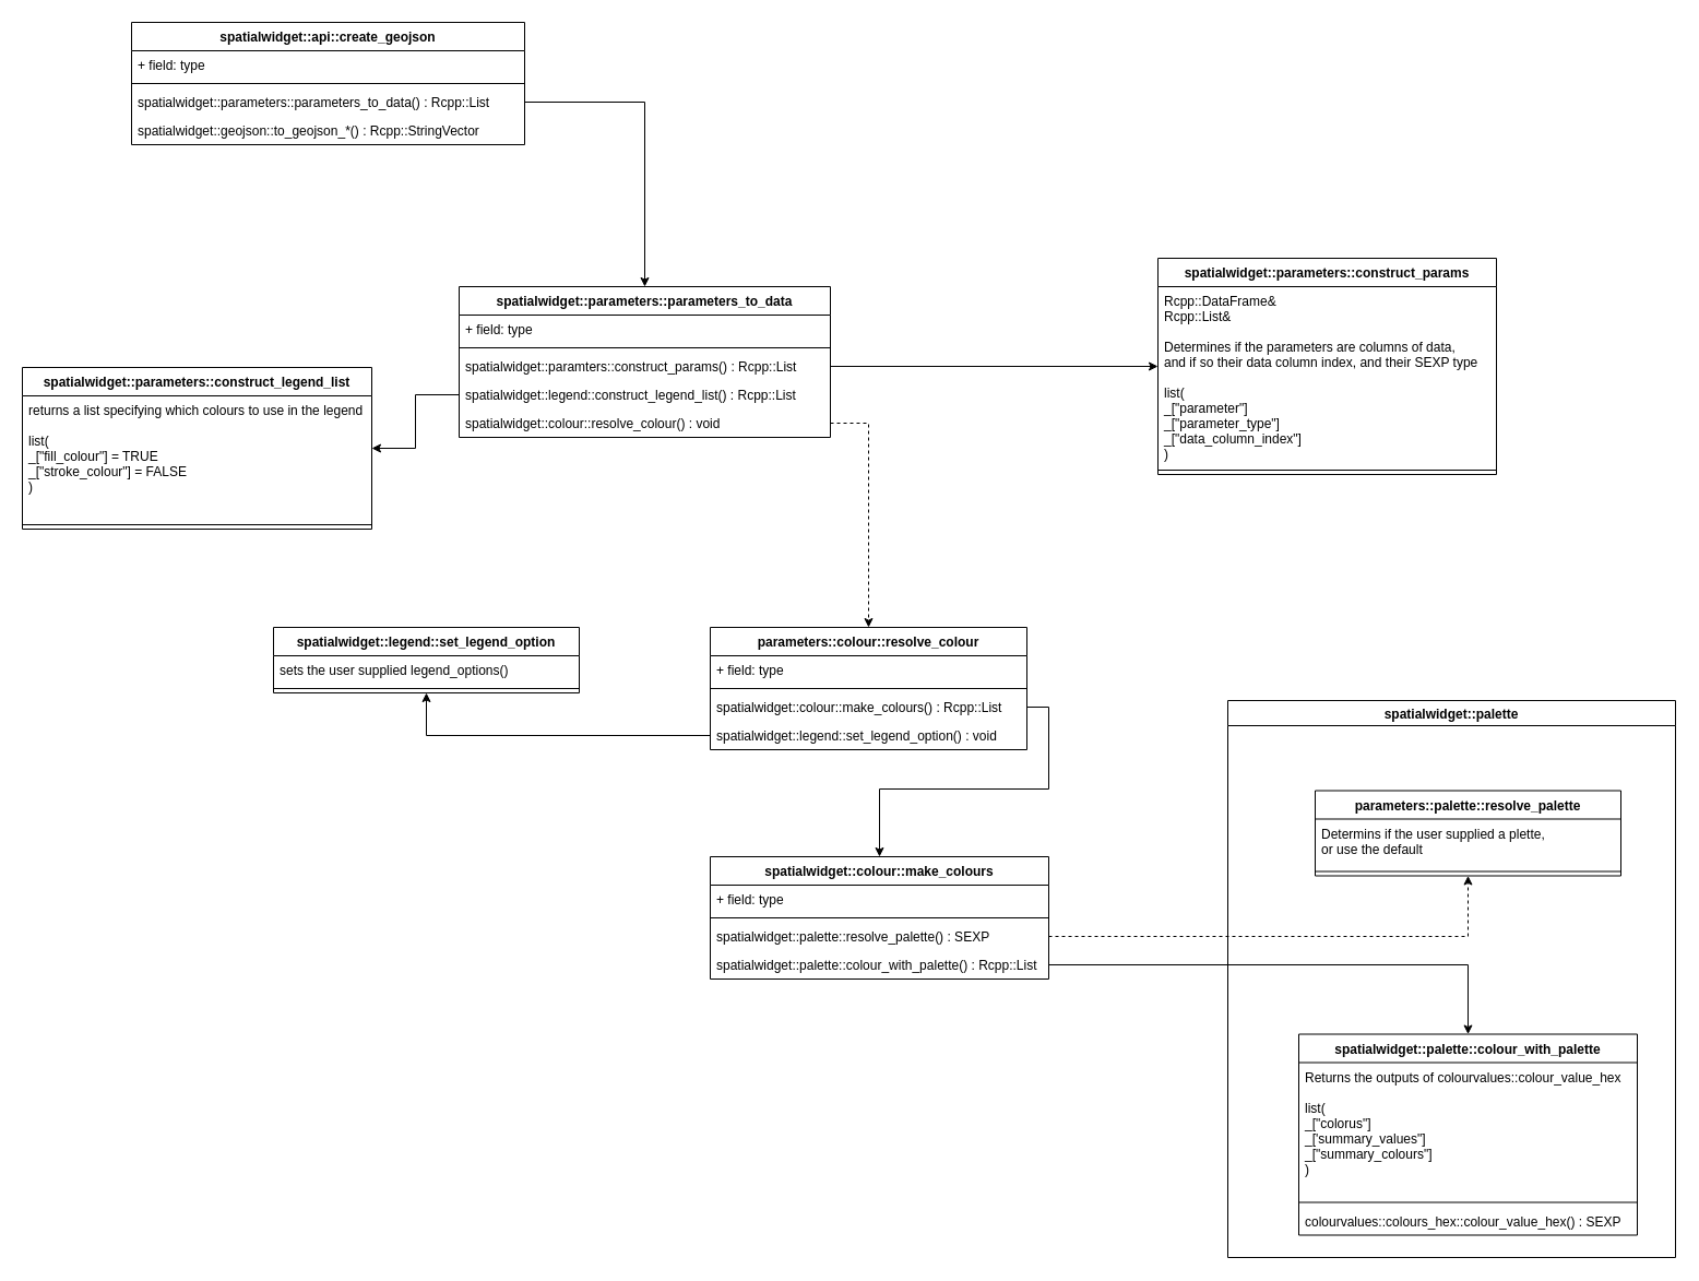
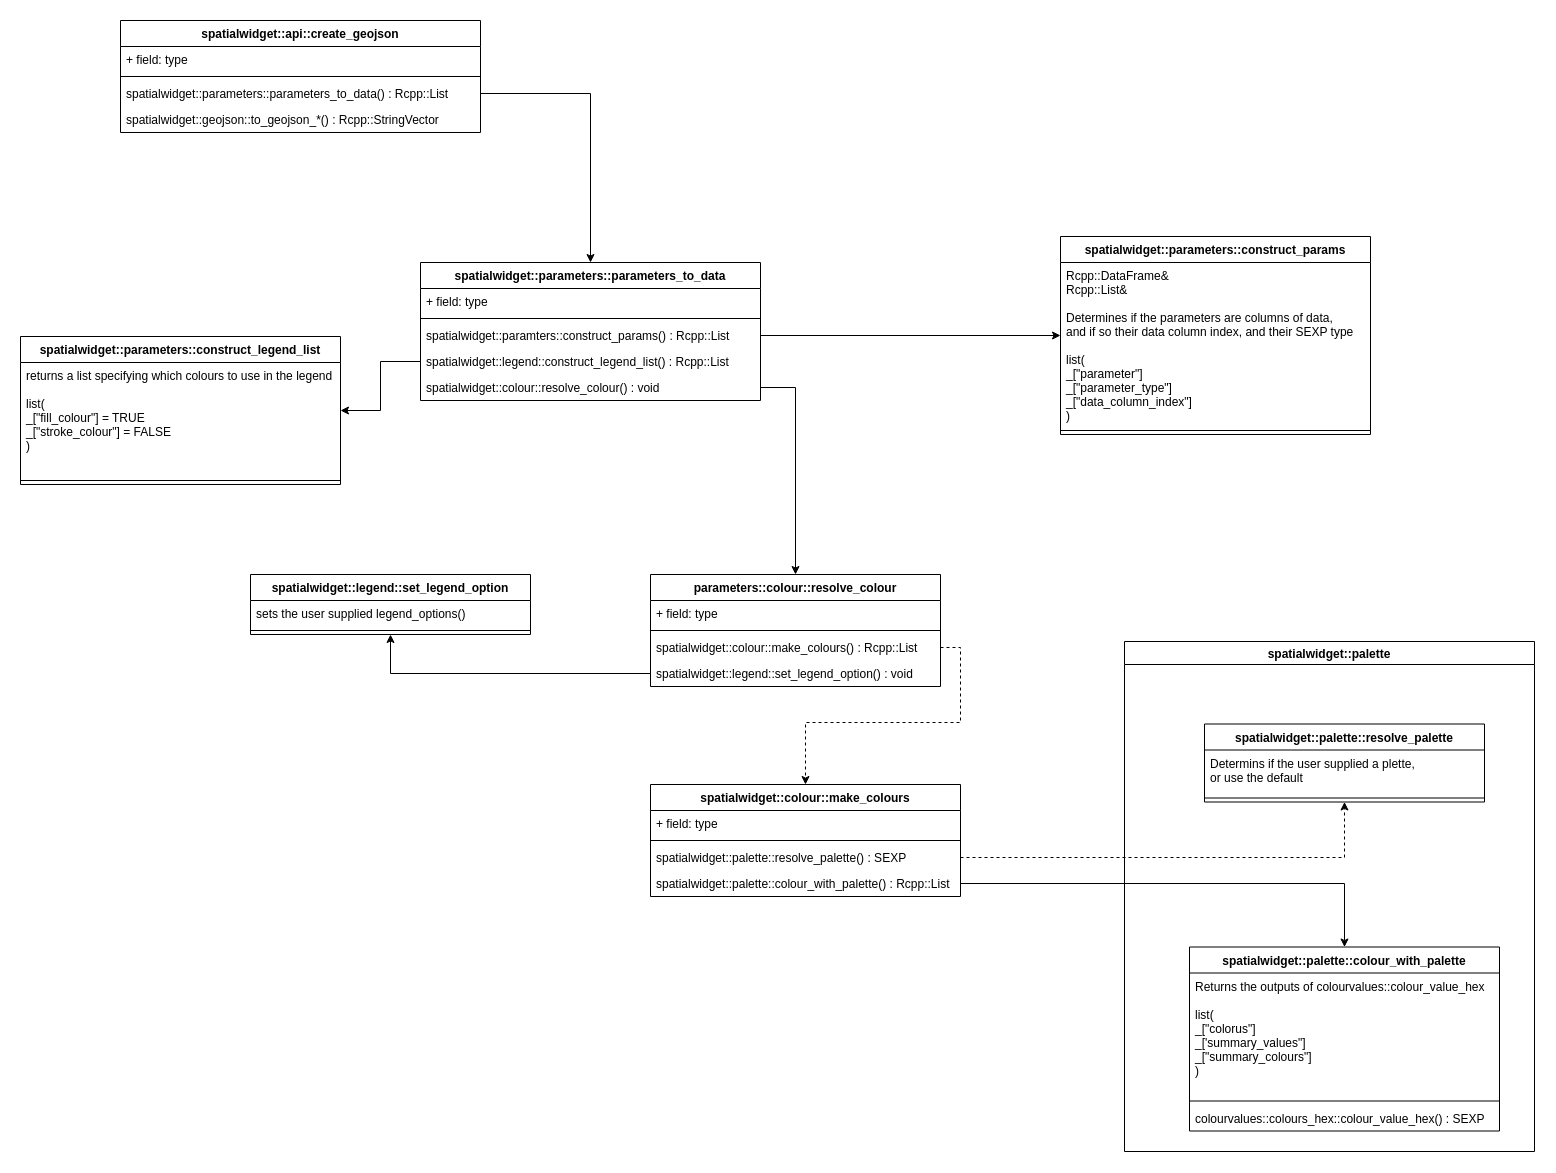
  <mxCell id="0" />
  <mxCell id="1" parent="0" />
  <mxCell id="2" value="spatialwidget::api::create_geojson" style="swimlane;fontStyle=1;align=center;verticalAlign=top;childLayout=stackLayout;horizontal=1;startSize=26;horizontalStack=0;resizeParent=1;resizeParentMax=0;resizeLast=0;collapsible=1;marginBottom=0;" parent="1" vertex="1"><mxGeometry x="120" y="20" width="360" height="112" as="geometry" /></mxCell>
  <mxCell id="3" value="+ field: type" style="text;strokeColor=none;fillColor=none;align=left;verticalAlign=top;spacingLeft=4;spacingRight=4;overflow=hidden;rotatable=0;points=[[0,0.5],[1,0.5]];portConstraint=eastwest;" parent="2" vertex="1"><mxGeometry y="26" width="360" height="26" as="geometry" /></mxCell>
  <mxCell id="4" value="" style="line;strokeWidth=1;fillColor=none;align=left;verticalAlign=middle;spacingTop=-1;spacingLeft=3;spacingRight=3;rotatable=0;labelPosition=right;points=[];portConstraint=eastwest;" parent="2" vertex="1"><mxGeometry y="52" width="360" height="8" as="geometry" /></mxCell>
  <mxCell id="5" value="spatialwidget::parameters::parameters_to_data() : Rcpp::List&#10;" style="text;strokeColor=none;fillColor=none;align=left;verticalAlign=top;spacingLeft=4;spacingRight=4;overflow=hidden;rotatable=0;points=[[0,0.5],[1,0.5]];portConstraint=eastwest;" parent="2" vertex="1"><mxGeometry y="60" width="360" height="26" as="geometry" /></mxCell>
  <mxCell id="6" value="spatialwidget::geojson::to_geojson_*() : Rcpp::StringVector&#10;" style="text;strokeColor=none;fillColor=none;align=left;verticalAlign=top;spacingLeft=4;spacingRight=4;overflow=hidden;rotatable=0;points=[[0,0.5],[1,0.5]];portConstraint=eastwest;" parent="2" vertex="1"><mxGeometry y="86" width="360" height="26" as="geometry" /></mxCell>
  <mxCell id="7" value="spatialwidget::parameters::parameters_to_data" style="swimlane;fontStyle=1;align=center;verticalAlign=top;childLayout=stackLayout;horizontal=1;startSize=26;horizontalStack=0;resizeParent=1;resizeParentMax=0;resizeLast=0;collapsible=1;marginBottom=0;" parent="1" vertex="1"><mxGeometry x="420" y="262" width="340" height="138" as="geometry" /></mxCell>
  <mxCell id="8" value="+ field: type" style="text;strokeColor=none;fillColor=none;align=left;verticalAlign=top;spacingLeft=4;spacingRight=4;overflow=hidden;rotatable=0;points=[[0,0.5],[1,0.5]];portConstraint=eastwest;" parent="7" vertex="1"><mxGeometry y="26" width="340" height="26" as="geometry" /></mxCell>
  <mxCell id="9" value="" style="line;strokeWidth=1;fillColor=none;align=left;verticalAlign=middle;spacingTop=-1;spacingLeft=3;spacingRight=3;rotatable=0;labelPosition=right;points=[];portConstraint=eastwest;" parent="7" vertex="1"><mxGeometry y="52" width="340" height="8" as="geometry" /></mxCell>
  <mxCell id="10" value="spatialwidget::paramters::construct_params() : Rcpp::List&#10;" style="text;strokeColor=none;fillColor=none;align=left;verticalAlign=top;spacingLeft=4;spacingRight=4;overflow=hidden;rotatable=0;points=[[0,0.5],[1,0.5]];portConstraint=eastwest;" parent="7" vertex="1"><mxGeometry y="60" width="340" height="26" as="geometry" /></mxCell>
  <mxCell id="11" value="spatialwidget::legend::construct_legend_list() : Rcpp::List&#10;" style="text;strokeColor=none;fillColor=none;align=left;verticalAlign=top;spacingLeft=4;spacingRight=4;overflow=hidden;rotatable=0;points=[[0,0.5],[1,0.5]];portConstraint=eastwest;" parent="7" vertex="1"><mxGeometry y="86" width="340" height="26" as="geometry" /></mxCell>
  <mxCell id="12" value="spatialwidget::colour::resolve_colour() : void&#10;" style="text;strokeColor=none;fillColor=none;align=left;verticalAlign=top;spacingLeft=4;spacingRight=4;overflow=hidden;rotatable=0;points=[[0,0.5],[1,0.5]];portConstraint=eastwest;" parent="7" vertex="1"><mxGeometry y="112" width="340" height="26" as="geometry" /></mxCell>
  <mxCell id="13" style="edgeStyle=orthogonalEdgeStyle;rounded=0;orthogonalLoop=1;jettySize=auto;html=1;" parent="1" source="5" target="7" edge="1"><mxGeometry relative="1" as="geometry" /></mxCell>
  <mxCell id="14" value="spatialwidget::parameters::construct_legend_list" style="swimlane;fontStyle=1;align=center;verticalAlign=top;childLayout=stackLayout;horizontal=1;startSize=26;horizontalStack=0;resizeParent=1;resizeParentMax=0;resizeLast=0;collapsible=1;marginBottom=0;" parent="1" vertex="1"><mxGeometry x="20" y="336" width="320" height="148" as="geometry" /></mxCell>
  <mxCell id="15" value="returns a list specifying which colours to use in the legend&#10;&#10;list(&#10;_[&quot;fill_colour&quot;] = TRUE&#10;_[&quot;stroke_colour&quot;] = FALSE&#10;)&#10;" style="text;strokeColor=none;fillColor=none;align=left;verticalAlign=top;spacingLeft=4;spacingRight=4;overflow=hidden;rotatable=0;points=[[0,0.5],[1,0.5]];portConstraint=eastwest;" parent="14" vertex="1"><mxGeometry y="26" width="320" height="114" as="geometry" /></mxCell>
  <mxCell id="16" value="" style="line;strokeWidth=1;fillColor=none;align=left;verticalAlign=middle;spacingTop=-1;spacingLeft=3;spacingRight=3;rotatable=0;labelPosition=right;points=[];portConstraint=eastwest;" parent="14" vertex="1"><mxGeometry y="140" width="320" height="8" as="geometry" /></mxCell>
  <mxCell id="17" style="edgeStyle=orthogonalEdgeStyle;rounded=0;orthogonalLoop=1;jettySize=auto;html=1;" parent="1" source="11" target="14" edge="1"><mxGeometry relative="1" as="geometry" /></mxCell>
  <mxCell id="18" value="parameters::colour::resolve_colour" style="swimlane;fontStyle=1;align=center;verticalAlign=top;childLayout=stackLayout;horizontal=1;startSize=26;horizontalStack=0;resizeParent=1;resizeParentMax=0;resizeLast=0;collapsible=1;marginBottom=0;" parent="1" vertex="1"><mxGeometry x="650" y="574" width="290" height="112" as="geometry" /></mxCell>
  <mxCell id="19" value="+ field: type" style="text;strokeColor=none;fillColor=none;align=left;verticalAlign=top;spacingLeft=4;spacingRight=4;overflow=hidden;rotatable=0;points=[[0,0.5],[1,0.5]];portConstraint=eastwest;" parent="18" vertex="1"><mxGeometry y="26" width="290" height="26" as="geometry" /></mxCell>
  <mxCell id="20" value="" style="line;strokeWidth=1;fillColor=none;align=left;verticalAlign=middle;spacingTop=-1;spacingLeft=3;spacingRight=3;rotatable=0;labelPosition=right;points=[];portConstraint=eastwest;" parent="18" vertex="1"><mxGeometry y="52" width="290" height="8" as="geometry" /></mxCell>
  <mxCell id="21" value="spatialwidget::colour::make_colours() : Rcpp::List&#10;" style="text;strokeColor=none;fillColor=none;align=left;verticalAlign=top;spacingLeft=4;spacingRight=4;overflow=hidden;rotatable=0;points=[[0,0.5],[1,0.5]];portConstraint=eastwest;" parent="18" vertex="1"><mxGeometry y="60" width="290" height="26" as="geometry" /></mxCell>
  <mxCell id="22" value="spatialwidget::legend::set_legend_option() : void&#10;" style="text;strokeColor=none;fillColor=none;align=left;verticalAlign=top;spacingLeft=4;spacingRight=4;overflow=hidden;rotatable=0;points=[[0,0.5],[1,0.5]];portConstraint=eastwest;" parent="18" vertex="1"><mxGeometry y="86" width="290" height="26" as="geometry" /></mxCell>
- <mxCell id="23" style="edgeStyle=orthogonalEdgeStyle;rounded=0;orthogonalLoop=1;jettySize=auto;html=1;dashed=1;" parent="1" source="12" target="18" edge="1"><mxGeometry relative="1" as="geometry" /></mxCell>
+ <mxCell id="23" style="edgeStyle=orthogonalEdgeStyle;rounded=0;orthogonalLoop=1;jettySize=auto;html=1;" parent="1" source="12" target="18" edge="1"><mxGeometry relative="1" as="geometry" /></mxCell>
  <mxCell id="24" value="spatialwidget::legend::set_legend_option" style="swimlane;fontStyle=1;align=center;verticalAlign=top;childLayout=stackLayout;horizontal=1;startSize=26;horizontalStack=0;resizeParent=1;resizeParentMax=0;resizeLast=0;collapsible=1;marginBottom=0;" parent="1" vertex="1"><mxGeometry x="250" y="574" width="280" height="60" as="geometry" /></mxCell>
  <mxCell id="25" value="sets the user supplied legend_options()" style="text;strokeColor=none;fillColor=none;align=left;verticalAlign=top;spacingLeft=4;spacingRight=4;overflow=hidden;rotatable=0;points=[[0,0.5],[1,0.5]];portConstraint=eastwest;" parent="24" vertex="1"><mxGeometry y="26" width="280" height="26" as="geometry" /></mxCell>
  <mxCell id="26" value="" style="line;strokeWidth=1;fillColor=none;align=left;verticalAlign=middle;spacingTop=-1;spacingLeft=3;spacingRight=3;rotatable=0;labelPosition=right;points=[];portConstraint=eastwest;" parent="24" vertex="1"><mxGeometry y="52" width="280" height="8" as="geometry" /></mxCell>
  <mxCell id="27" style="edgeStyle=orthogonalEdgeStyle;rounded=0;orthogonalLoop=1;jettySize=auto;html=1;" parent="1" source="22" target="24" edge="1"><mxGeometry relative="1" as="geometry" /></mxCell>
  <mxCell id="28" value="spatialwidget::colour::make_colours" style="swimlane;fontStyle=1;align=center;verticalAlign=top;childLayout=stackLayout;horizontal=1;startSize=26;horizontalStack=0;resizeParent=1;resizeParentMax=0;resizeLast=0;collapsible=1;marginBottom=0;" parent="1" vertex="1"><mxGeometry x="650" y="784" width="310" height="112" as="geometry" /></mxCell>
  <mxCell id="29" value="+ field: type" style="text;strokeColor=none;fillColor=none;align=left;verticalAlign=top;spacingLeft=4;spacingRight=4;overflow=hidden;rotatable=0;points=[[0,0.5],[1,0.5]];portConstraint=eastwest;" parent="28" vertex="1"><mxGeometry y="26" width="310" height="26" as="geometry" /></mxCell>
  <mxCell id="30" value="" style="line;strokeWidth=1;fillColor=none;align=left;verticalAlign=middle;spacingTop=-1;spacingLeft=3;spacingRight=3;rotatable=0;labelPosition=right;points=[];portConstraint=eastwest;" parent="28" vertex="1"><mxGeometry y="52" width="310" height="8" as="geometry" /></mxCell>
  <mxCell id="31" value="spatialwidget::palette::resolve_palette() : SEXP&#10;" style="text;strokeColor=none;fillColor=none;align=left;verticalAlign=top;spacingLeft=4;spacingRight=4;overflow=hidden;rotatable=0;points=[[0,0.5],[1,0.5]];portConstraint=eastwest;" parent="28" vertex="1"><mxGeometry y="60" width="310" height="26" as="geometry" /></mxCell>
  <mxCell id="32" value="spatialwidget::palette::colour_with_palette() : Rcpp::List&#10;" style="text;strokeColor=none;fillColor=none;align=left;verticalAlign=top;spacingLeft=4;spacingRight=4;overflow=hidden;rotatable=0;points=[[0,0.5],[1,0.5]];portConstraint=eastwest;" parent="28" vertex="1"><mxGeometry y="86" width="310" height="26" as="geometry" /></mxCell>
- <mxCell id="33" style="edgeStyle=orthogonalEdgeStyle;rounded=0;orthogonalLoop=1;jettySize=auto;html=1;" parent="1" source="21" target="28" edge="1"><mxGeometry relative="1" as="geometry" /></mxCell>
+ <mxCell id="33" style="edgeStyle=orthogonalEdgeStyle;rounded=0;orthogonalLoop=1;jettySize=auto;html=1;dashed=1;" parent="1" source="21" target="28" edge="1"><mxGeometry relative="1" as="geometry" /></mxCell>
  <mxCell id="34" value="spatialwidget::parameters::construct_params" style="swimlane;fontStyle=1;align=center;verticalAlign=top;childLayout=stackLayout;horizontal=1;startSize=26;horizontalStack=0;resizeParent=1;resizeParentMax=0;resizeLast=0;collapsible=1;marginBottom=0;" parent="1" vertex="1"><mxGeometry x="1060" y="236" width="310" height="198" as="geometry" /></mxCell>
  <mxCell id="35" value="Rcpp::DataFrame&amp; &#10;Rcpp::List&amp; &#10;&#10;Determines if the parameters are columns of data, &#10;and if so their data column index, and their SEXP type&#10;&#10;list(&#10;_[&quot;parameter&quot;]&#10;_[&quot;parameter_type&quot;]&#10;_[&quot;data_column_index&quot;]&#10;)" style="text;strokeColor=none;fillColor=none;align=left;verticalAlign=top;spacingLeft=4;spacingRight=4;overflow=hidden;rotatable=0;points=[[0,0.5],[1,0.5]];portConstraint=eastwest;" parent="34" vertex="1"><mxGeometry y="26" width="310" height="164" as="geometry" /></mxCell>
  <mxCell id="36" value="" style="line;strokeWidth=1;fillColor=none;align=left;verticalAlign=middle;spacingTop=-1;spacingLeft=3;spacingRight=3;rotatable=0;labelPosition=right;points=[];portConstraint=eastwest;" parent="34" vertex="1"><mxGeometry y="190" width="310" height="8" as="geometry" /></mxCell>
  <mxCell id="37" style="edgeStyle=orthogonalEdgeStyle;rounded=0;orthogonalLoop=1;jettySize=auto;html=1;" parent="1" source="10" target="34" edge="1"><mxGeometry relative="1" as="geometry" /></mxCell>
  <mxCell id="38" style="edgeStyle=orthogonalEdgeStyle;rounded=0;orthogonalLoop=1;jettySize=auto;html=1;dashed=1;" edge="1" parent="1" source="31" target="41"><mxGeometry relative="1" as="geometry" /></mxCell>
  <mxCell id="39" style="edgeStyle=orthogonalEdgeStyle;rounded=0;orthogonalLoop=1;jettySize=auto;html=1;" edge="1" parent="1" source="32" target="44"><mxGeometry relative="1" as="geometry" /></mxCell>
  <mxCell id="40" value="spatialwidget::palette" style="swimlane;" vertex="1" parent="1"><mxGeometry x="1124" y="641" width="410" height="510" as="geometry" /></mxCell>
- <mxCell id="41" value="parameters::palette::resolve_palette" style="swimlane;fontStyle=1;align=center;verticalAlign=top;childLayout=stackLayout;horizontal=1;startSize=26;horizontalStack=0;resizeParent=1;resizeParentMax=0;resizeLast=0;collapsible=1;marginBottom=0;" parent="40" vertex="1"><mxGeometry x="80" y="82.5" width="280" height="78" as="geometry" /></mxCell>
+ <mxCell id="41" value="spatialwidget::palette::resolve_palette" style="swimlane;fontStyle=1;align=center;verticalAlign=top;childLayout=stackLayout;horizontal=1;startSize=26;horizontalStack=0;resizeParent=1;resizeParentMax=0;resizeLast=0;collapsible=1;marginBottom=0;" parent="40" vertex="1"><mxGeometry x="80" y="82.5" width="280" height="78" as="geometry" /></mxCell>
  <mxCell id="42" value="Determins if the user supplied a plette, &#10;or use the default" style="text;strokeColor=none;fillColor=none;align=left;verticalAlign=top;spacingLeft=4;spacingRight=4;overflow=hidden;rotatable=0;points=[[0,0.5],[1,0.5]];portConstraint=eastwest;" parent="41" vertex="1"><mxGeometry y="26" width="280" height="44" as="geometry" /></mxCell>
  <mxCell id="43" value="" style="line;strokeWidth=1;fillColor=none;align=left;verticalAlign=middle;spacingTop=-1;spacingLeft=3;spacingRight=3;rotatable=0;labelPosition=right;points=[];portConstraint=eastwest;" parent="41" vertex="1"><mxGeometry y="70" width="280" height="8" as="geometry" /></mxCell>
  <mxCell id="44" value="spatialwidget::palette::colour_with_palette" style="swimlane;fontStyle=1;align=center;verticalAlign=top;childLayout=stackLayout;horizontal=1;startSize=26;horizontalStack=0;resizeParent=1;resizeParentMax=0;resizeLast=0;collapsible=1;marginBottom=0;" parent="40" vertex="1"><mxGeometry x="65" y="305.5" width="310" height="184" as="geometry" /></mxCell>
  <mxCell id="45" value="Returns the outputs of colourvalues::colour_value_hex&#10;&#10;list(&#10;_[&quot;colorus&quot;]&#10;_['summary_values&quot;]&#10;_[&quot;summary_colours&quot;]&#10;)&#10;" style="text;strokeColor=none;fillColor=none;align=left;verticalAlign=top;spacingLeft=4;spacingRight=4;overflow=hidden;rotatable=0;points=[[0,0.5],[1,0.5]];portConstraint=eastwest;" parent="44" vertex="1"><mxGeometry y="26" width="310" height="124" as="geometry" /></mxCell>
  <mxCell id="46" value="" style="line;strokeWidth=1;fillColor=none;align=left;verticalAlign=middle;spacingTop=-1;spacingLeft=3;spacingRight=3;rotatable=0;labelPosition=right;points=[];portConstraint=eastwest;" parent="44" vertex="1"><mxGeometry y="150" width="310" height="8" as="geometry" /></mxCell>
  <mxCell id="47" value="colourvalues::colours_hex::colour_value_hex() : SEXP&#10;" style="text;strokeColor=none;fillColor=none;align=left;verticalAlign=top;spacingLeft=4;spacingRight=4;overflow=hidden;rotatable=0;points=[[0,0.5],[1,0.5]];portConstraint=eastwest;" parent="44" vertex="1"><mxGeometry y="158" width="310" height="26" as="geometry" /></mxCell>
